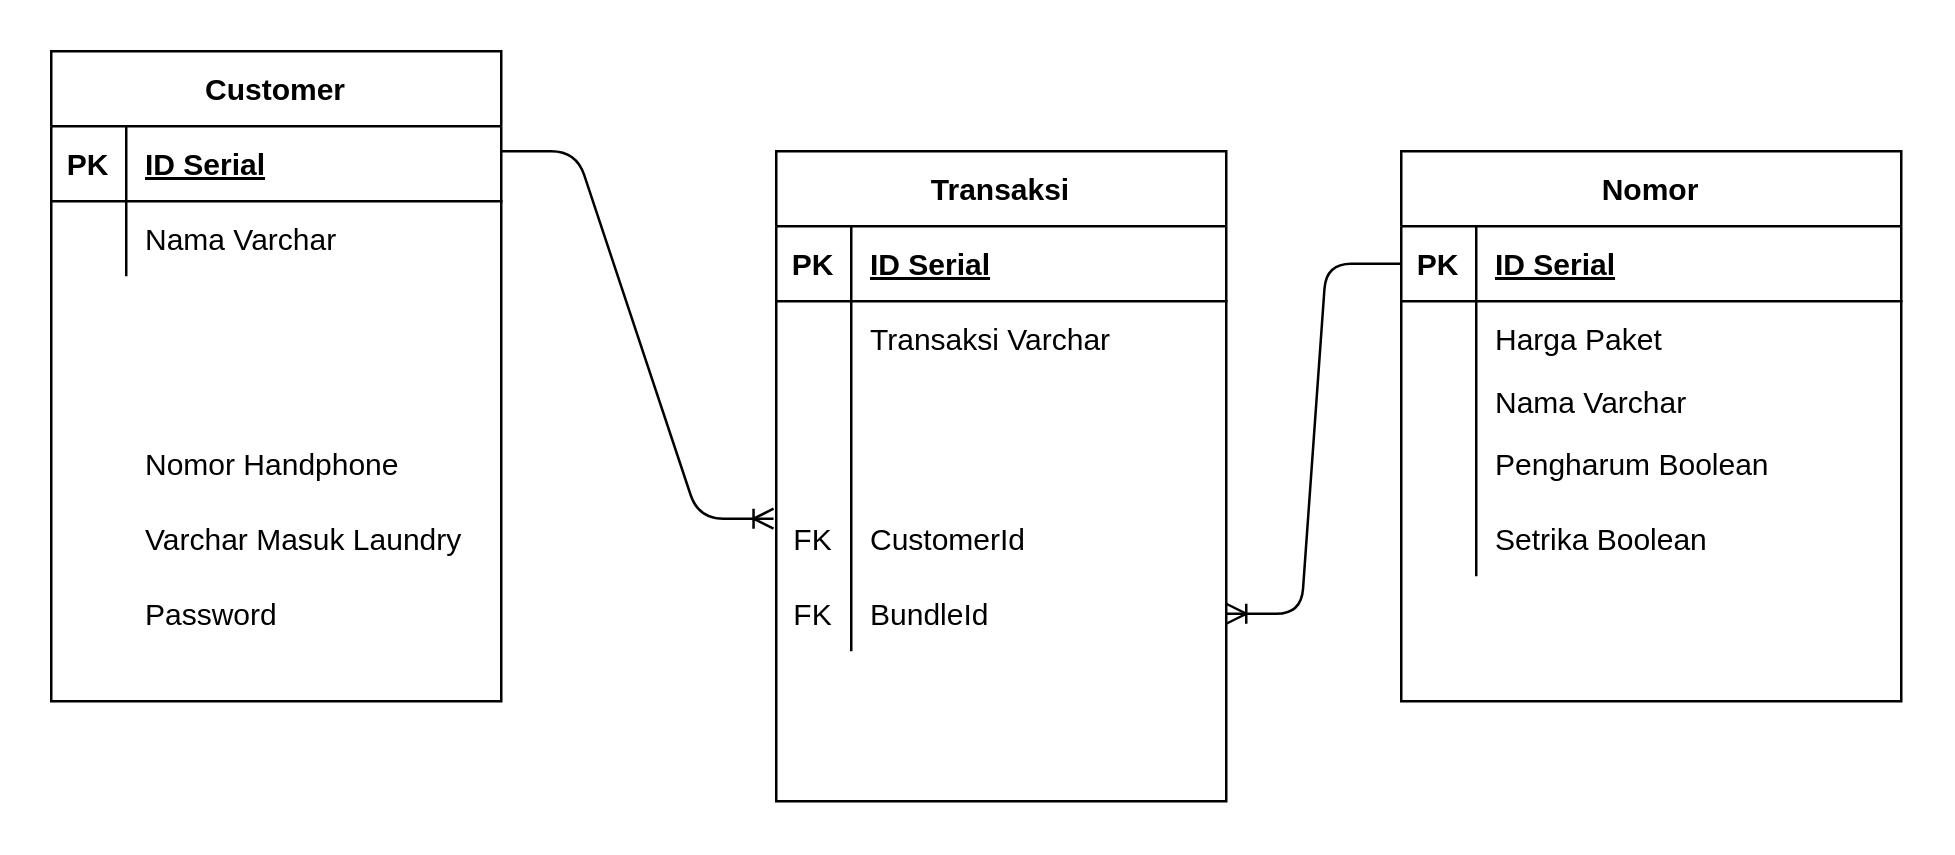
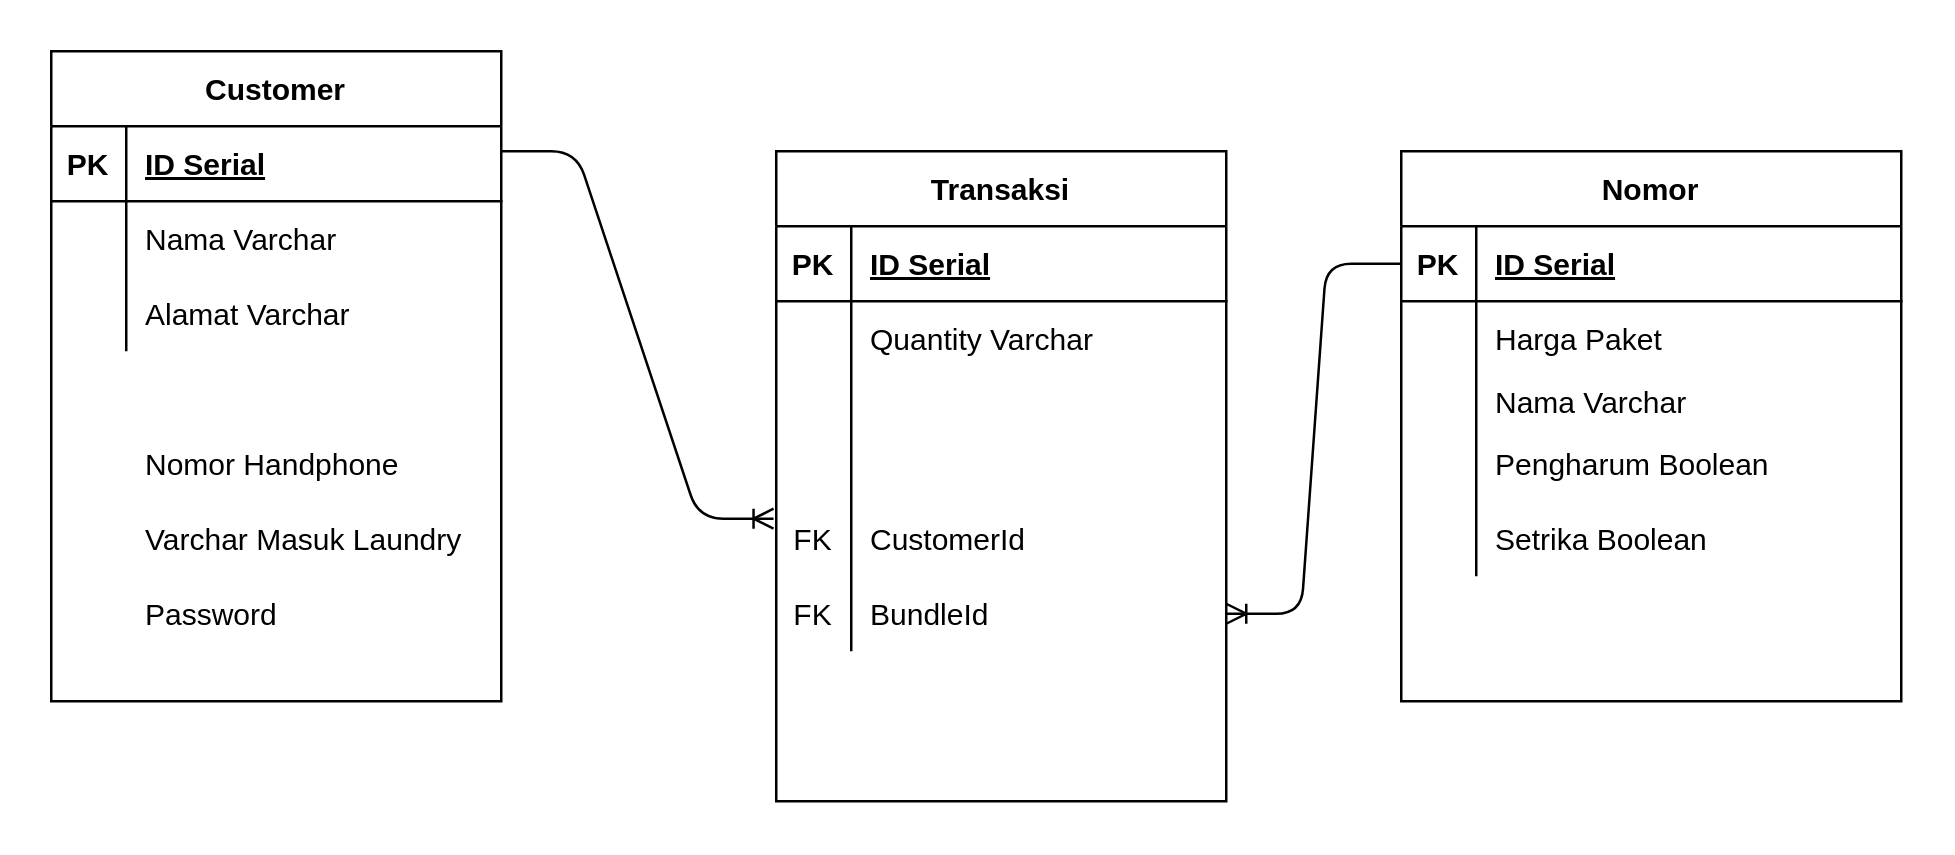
  <mxCell id="0" />
  <mxCell id="1" parent="0" />
  <mxCell id="2" value="Customer" style="shape=table;startSize=30;container=1;collapsible=1;childLayout=tableLayout;fixedRows=1;rowLines=0;fontStyle=1;align=center;resizeLast=1;" parent="1" vertex="1"><mxGeometry x="20" y="20" width="180" height="260" as="geometry" /></mxCell>
  <mxCell id="3" value="" style="shape=partialRectangle;collapsible=0;dropTarget=0;pointerEvents=0;fillColor=none;top=0;left=0;bottom=1;right=0;points=[[0,0.5],[1,0.5]];portConstraint=eastwest;" parent="2" vertex="1"><mxGeometry y="30" width="180" height="30" as="geometry" /></mxCell>
  <mxCell id="4" value="PK" style="shape=partialRectangle;connectable=0;fillColor=none;top=0;left=0;bottom=0;right=0;fontStyle=1;overflow=hidden;" parent="3" vertex="1"><mxGeometry width="30" height="30" as="geometry" /></mxCell>
  <mxCell id="5" value="ID Serial" style="shape=partialRectangle;connectable=0;fillColor=none;top=0;left=0;bottom=0;right=0;align=left;spacingLeft=6;fontStyle=5;overflow=hidden;" parent="3" vertex="1"><mxGeometry x="30" width="150" height="30" as="geometry" /></mxCell>
  <mxCell id="6" value="" style="shape=partialRectangle;collapsible=0;dropTarget=0;pointerEvents=0;fillColor=none;top=0;left=0;bottom=0;right=0;points=[[0,0.5],[1,0.5]];portConstraint=eastwest;" parent="2" vertex="1"><mxGeometry y="60" width="180" height="30" as="geometry" /></mxCell>
  <mxCell id="7" value="" style="shape=partialRectangle;connectable=0;fillColor=none;top=0;left=0;bottom=0;right=0;editable=1;overflow=hidden;" parent="6" vertex="1"><mxGeometry width="30" height="30" as="geometry" /></mxCell>
  <mxCell id="8" value="Nama Varchar" style="shape=partialRectangle;connectable=0;fillColor=none;top=0;left=0;bottom=0;right=0;align=left;spacingLeft=6;overflow=hidden;" parent="6" vertex="1"><mxGeometry x="30" width="150" height="30" as="geometry" /></mxCell>
  <mxCell id="9" value="" style="shape=partialRectangle;collapsible=0;dropTarget=0;pointerEvents=0;fillColor=none;top=0;left=0;bottom=0;right=0;points=[[0,0.5],[1,0.5]];portConstraint=eastwest;" parent="2" vertex="1"><mxGeometry y="90" width="180" height="30" as="geometry" /></mxCell>
  <mxCell id="10" value="" style="shape=partialRectangle;connectable=0;fillColor=none;top=0;left=0;bottom=0;right=0;editable=1;overflow=hidden;" parent="9" vertex="1"><mxGeometry width="30" height="30" as="geometry" /></mxCell>
+ <mxCell id="11" value="Alamat Varchar" style="shape=partialRectangle;connectable=0;fillColor=none;top=0;left=0;bottom=0;right=0;align=left;spacingLeft=6;overflow=hidden;" parent="9" vertex="1"><mxGeometry x="30" width="150" height="30" as="geometry" /></mxCell>
  <mxCell id="12" value="" style="shape=partialRectangle;collapsible=0;dropTarget=0;pointerEvents=0;fillColor=none;top=0;left=0;bottom=0;right=0;points=[[0,0.5],[1,0.5]];portConstraint=eastwest;" parent="2" vertex="1"><mxGeometry y="120" width="180" height="30" as="geometry" /></mxCell>
  <mxCell id="13" value="" style="shape=partialRectangle;connectable=0;fillColor=none;top=0;left=0;bottom=0;right=0;editable=1;overflow=hidden;" parent="12" vertex="1"><mxGeometry width="30" height="30" as="geometry" /></mxCell>
  <mxCell id="14" value="Transaksi" style="shape=table;startSize=30;container=1;collapsible=1;childLayout=tableLayout;fixedRows=1;rowLines=0;fontStyle=1;align=center;resizeLast=1;" parent="1" vertex="1"><mxGeometry x="310" y="60" width="180" height="260" as="geometry" /></mxCell>
  <mxCell id="15" value="" style="shape=partialRectangle;collapsible=0;dropTarget=0;pointerEvents=0;fillColor=none;top=0;left=0;bottom=1;right=0;points=[[0,0.5],[1,0.5]];portConstraint=eastwest;" parent="14" vertex="1"><mxGeometry y="30" width="180" height="30" as="geometry" /></mxCell>
  <mxCell id="16" value="PK" style="shape=partialRectangle;connectable=0;fillColor=none;top=0;left=0;bottom=0;right=0;fontStyle=1;overflow=hidden;" parent="15" vertex="1"><mxGeometry width="30" height="30" as="geometry" /></mxCell>
  <mxCell id="17" value="ID Serial" style="shape=partialRectangle;connectable=0;fillColor=none;top=0;left=0;bottom=0;right=0;align=left;spacingLeft=6;fontStyle=5;overflow=hidden;" parent="15" vertex="1"><mxGeometry x="30" width="150" height="30" as="geometry" /></mxCell>
  <mxCell id="18" value="" style="shape=partialRectangle;collapsible=0;dropTarget=0;pointerEvents=0;fillColor=none;top=0;left=0;bottom=0;right=0;points=[[0,0.5],[1,0.5]];portConstraint=eastwest;" parent="14" vertex="1"><mxGeometry y="60" width="180" height="30" as="geometry" /></mxCell>
  <mxCell id="19" value="" style="shape=partialRectangle;connectable=0;fillColor=none;top=0;left=0;bottom=0;right=0;editable=1;overflow=hidden;" parent="18" vertex="1"><mxGeometry width="30" height="30" as="geometry" /></mxCell>
  <mxCell id="20" value="" style="shape=partialRectangle;connectable=0;fillColor=none;top=0;left=0;bottom=0;right=0;align=left;spacingLeft=6;overflow=hidden;" parent="18" vertex="1"><mxGeometry x="30" width="150" height="30" as="geometry" /></mxCell>
  <mxCell id="21" value="" style="shape=partialRectangle;collapsible=0;dropTarget=0;pointerEvents=0;fillColor=none;top=0;left=0;bottom=0;right=0;points=[[0,0.5],[1,0.5]];portConstraint=eastwest;" parent="14" vertex="1"><mxGeometry y="90" width="180" height="20" as="geometry" /></mxCell>
  <mxCell id="22" value="" style="shape=partialRectangle;connectable=0;fillColor=none;top=0;left=0;bottom=0;right=0;editable=1;overflow=hidden;" parent="21" vertex="1"><mxGeometry width="30" height="20" as="geometry" /></mxCell>
  <mxCell id="23" value="" style="shape=partialRectangle;connectable=0;fillColor=none;top=0;left=0;bottom=0;right=0;align=left;spacingLeft=6;overflow=hidden;" parent="21" vertex="1"><mxGeometry x="30" width="150" height="20" as="geometry" /></mxCell>
  <mxCell id="24" value="" style="shape=partialRectangle;collapsible=0;dropTarget=0;pointerEvents=0;fillColor=none;top=0;left=0;bottom=0;right=0;points=[[0,0.5],[1,0.5]];portConstraint=eastwest;" parent="14" vertex="1"><mxGeometry y="110" width="180" height="30" as="geometry" /></mxCell>
  <mxCell id="25" value="" style="shape=partialRectangle;connectable=0;fillColor=none;top=0;left=0;bottom=0;right=0;editable=1;overflow=hidden;" parent="24" vertex="1"><mxGeometry width="30" height="30" as="geometry" /></mxCell>
  <mxCell id="26" value="" style="shape=partialRectangle;connectable=0;fillColor=none;top=0;left=0;bottom=0;right=0;align=left;spacingLeft=6;overflow=hidden;" parent="24" vertex="1"><mxGeometry x="30" width="150" height="30" as="geometry" /></mxCell>
  <mxCell id="27" value="" style="shape=partialRectangle;collapsible=0;dropTarget=0;pointerEvents=0;fillColor=none;top=0;left=0;bottom=0;right=0;points=[[0,0.5],[1,0.5]];portConstraint=eastwest;" parent="14" vertex="1"><mxGeometry y="140" width="180" height="30" as="geometry" /></mxCell>
  <mxCell id="28" value="FK" style="shape=partialRectangle;connectable=0;fillColor=none;top=0;left=0;bottom=0;right=0;fontStyle=0;overflow=hidden;" parent="27" vertex="1"><mxGeometry width="30" height="30" as="geometry" /></mxCell>
  <mxCell id="29" value="CustomerId" style="shape=partialRectangle;connectable=0;fillColor=none;top=0;left=0;bottom=0;right=0;align=left;spacingLeft=6;fontStyle=0;overflow=hidden;" parent="27" vertex="1"><mxGeometry x="30" width="150" height="30" as="geometry" /></mxCell>
  <mxCell id="30" value="" style="shape=partialRectangle;collapsible=0;dropTarget=0;pointerEvents=0;fillColor=none;top=0;left=0;bottom=0;right=0;points=[[0,0.5],[1,0.5]];portConstraint=eastwest;" parent="14" vertex="1"><mxGeometry y="170" width="180" height="30" as="geometry" /></mxCell>
  <mxCell id="31" value="FK" style="shape=partialRectangle;connectable=0;fillColor=none;top=0;left=0;bottom=0;right=0;fontStyle=0;overflow=hidden;" parent="30" vertex="1"><mxGeometry width="30" height="30" as="geometry" /></mxCell>
  <mxCell id="32" value="BundleId" style="shape=partialRectangle;connectable=0;fillColor=none;top=0;left=0;bottom=0;right=0;align=left;spacingLeft=6;fontStyle=0;overflow=hidden;" parent="30" vertex="1"><mxGeometry x="30" width="150" height="30" as="geometry" /></mxCell>
  <mxCell id="33" value="Nomor Handphone" style="shape=partialRectangle;connectable=0;fillColor=none;top=0;left=0;bottom=0;right=0;align=left;spacingLeft=6;overflow=hidden;" parent="1" vertex="1"><mxGeometry x="50" y="170" width="150" height="30" as="geometry" /></mxCell>
  <mxCell id="34" value="Varchar Masuk Laundry" style="shape=partialRectangle;connectable=0;fillColor=none;top=0;left=0;bottom=0;right=0;align=left;spacingLeft=6;overflow=hidden;" parent="1" vertex="1"><mxGeometry x="50" y="200" width="150" height="30" as="geometry" /></mxCell>
  <mxCell id="35" value="Nomor" style="shape=table;startSize=30;container=1;collapsible=1;childLayout=tableLayout;fixedRows=1;rowLines=0;fontStyle=1;align=center;resizeLast=1;" parent="1" vertex="1"><mxGeometry x="560" y="60" width="200" height="220" as="geometry" /></mxCell>
  <mxCell id="36" value="" style="shape=partialRectangle;collapsible=0;dropTarget=0;pointerEvents=0;fillColor=none;top=0;left=0;bottom=1;right=0;points=[[0,0.5],[1,0.5]];portConstraint=eastwest;" parent="35" vertex="1"><mxGeometry y="30" width="200" height="30" as="geometry" /></mxCell>
  <mxCell id="37" value="PK" style="shape=partialRectangle;connectable=0;fillColor=none;top=0;left=0;bottom=0;right=0;fontStyle=1;overflow=hidden;" parent="36" vertex="1"><mxGeometry width="30" height="30" as="geometry" /></mxCell>
  <mxCell id="38" value="ID Serial" style="shape=partialRectangle;connectable=0;fillColor=none;top=0;left=0;bottom=0;right=0;align=left;spacingLeft=6;fontStyle=5;overflow=hidden;" parent="36" vertex="1"><mxGeometry x="30" width="170" height="30" as="geometry" /></mxCell>
  <mxCell id="39" value="" style="shape=partialRectangle;collapsible=0;dropTarget=0;pointerEvents=0;fillColor=none;top=0;left=0;bottom=0;right=0;points=[[0,0.5],[1,0.5]];portConstraint=eastwest;" parent="35" vertex="1"><mxGeometry y="60" width="200" height="30" as="geometry" /></mxCell>
  <mxCell id="40" value="" style="shape=partialRectangle;connectable=0;fillColor=none;top=0;left=0;bottom=0;right=0;editable=1;overflow=hidden;" parent="39" vertex="1"><mxGeometry width="30" height="30" as="geometry" /></mxCell>
  <mxCell id="41" value="Harga Paket" style="shape=partialRectangle;connectable=0;fillColor=none;top=0;left=0;bottom=0;right=0;align=left;spacingLeft=6;overflow=hidden;" parent="39" vertex="1"><mxGeometry x="30" width="170" height="30" as="geometry" /></mxCell>
  <mxCell id="42" value="" style="shape=partialRectangle;collapsible=0;dropTarget=0;pointerEvents=0;fillColor=none;top=0;left=0;bottom=0;right=0;points=[[0,0.5],[1,0.5]];portConstraint=eastwest;" parent="35" vertex="1"><mxGeometry y="90" width="200" height="20" as="geometry" /></mxCell>
  <mxCell id="43" value="" style="shape=partialRectangle;connectable=0;fillColor=none;top=0;left=0;bottom=0;right=0;editable=1;overflow=hidden;" parent="42" vertex="1"><mxGeometry width="30" height="20" as="geometry" /></mxCell>
  <mxCell id="44" value="Nama Varchar" style="shape=partialRectangle;connectable=0;fillColor=none;top=0;left=0;bottom=0;right=0;align=left;spacingLeft=6;overflow=hidden;" parent="42" vertex="1"><mxGeometry x="30" width="170" height="20" as="geometry" /></mxCell>
  <mxCell id="45" value="" style="shape=partialRectangle;collapsible=0;dropTarget=0;pointerEvents=0;fillColor=none;top=0;left=0;bottom=0;right=0;points=[[0,0.5],[1,0.5]];portConstraint=eastwest;" parent="35" vertex="1"><mxGeometry y="110" width="200" height="30" as="geometry" /></mxCell>
  <mxCell id="46" value="" style="shape=partialRectangle;connectable=0;fillColor=none;top=0;left=0;bottom=0;right=0;editable=1;overflow=hidden;" parent="45" vertex="1"><mxGeometry width="30" height="30" as="geometry" /></mxCell>
  <mxCell id="47" value="Pengharum Boolean" style="shape=partialRectangle;connectable=0;fillColor=none;top=0;left=0;bottom=0;right=0;align=left;spacingLeft=6;overflow=hidden;" parent="45" vertex="1"><mxGeometry x="30" width="170" height="30" as="geometry" /></mxCell>
  <mxCell id="48" value="" style="shape=partialRectangle;collapsible=0;dropTarget=0;pointerEvents=0;fillColor=none;top=0;left=0;bottom=0;right=0;points=[[0,0.5],[1,0.5]];portConstraint=eastwest;" parent="35" vertex="1"><mxGeometry y="140" width="200" height="30" as="geometry" /></mxCell>
  <mxCell id="49" value="" style="shape=partialRectangle;connectable=0;fillColor=none;top=0;left=0;bottom=0;right=0;fontStyle=0;overflow=hidden;" parent="48" vertex="1"><mxGeometry width="30" height="30" as="geometry" /></mxCell>
  <mxCell id="50" value="" style="shape=partialRectangle;connectable=0;fillColor=none;top=0;left=0;bottom=0;right=0;align=left;spacingLeft=6;fontStyle=0;overflow=hidden;" parent="48" vertex="1"><mxGeometry x="30" width="170" height="30" as="geometry" /></mxCell>
  <mxCell id="51" value="" style="edgeStyle=entityRelationEdgeStyle;fontSize=12;html=1;endArrow=ERoneToMany;entryX=-0.006;entryY=0.233;entryDx=0;entryDy=0;entryPerimeter=0;" parent="1" target="27" edge="1"><mxGeometry width="100" height="100" relative="1" as="geometry"><mxPoint x="200" y="60" as="sourcePoint" /><mxPoint x="470" y="170" as="targetPoint" /></mxGeometry></mxCell>
  <mxCell id="52" value="" style="edgeStyle=entityRelationEdgeStyle;fontSize=12;html=1;endArrow=ERoneToMany;" parent="1" source="36" target="30" edge="1"><mxGeometry width="100" height="100" relative="1" as="geometry"><mxPoint x="370" y="270" as="sourcePoint" /><mxPoint x="470" y="170" as="targetPoint" /></mxGeometry></mxCell>
  <mxCell id="53" value="Setrika Boolean" style="shape=partialRectangle;connectable=0;fillColor=none;top=0;left=0;bottom=0;right=0;align=left;spacingLeft=6;overflow=hidden;" parent="1" vertex="1"><mxGeometry x="590" y="200" width="170" height="30" as="geometry" /></mxCell>
- <mxCell id="54" value="Transaksi Varchar" style="shape=partialRectangle;connectable=0;fillColor=none;top=0;left=0;bottom=0;right=0;align=left;spacingLeft=6;overflow=hidden;" parent="1" vertex="1"><mxGeometry x="340" y="120" width="170" height="30" as="geometry" /></mxCell>
+ <mxCell id="54" value="Quantity Varchar" style="shape=partialRectangle;connectable=0;fillColor=none;top=0;left=0;bottom=0;right=0;align=left;spacingLeft=6;overflow=hidden;" parent="1" vertex="1"><mxGeometry x="340" y="120" width="170" height="30" as="geometry" /></mxCell>
  <mxCell id="55" value="Password" style="shape=partialRectangle;connectable=0;fillColor=none;top=0;left=0;bottom=0;right=0;align=left;spacingLeft=6;overflow=hidden;" vertex="1" parent="1"><mxGeometry x="50" y="230" width="150" height="30" as="geometry" /></mxCell>
